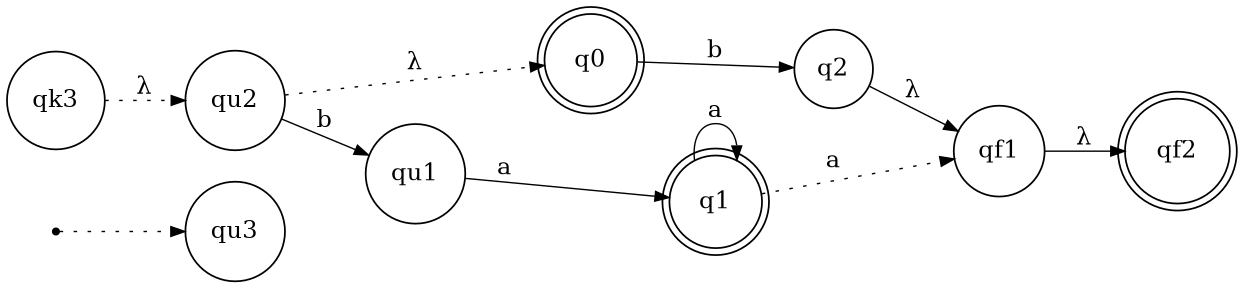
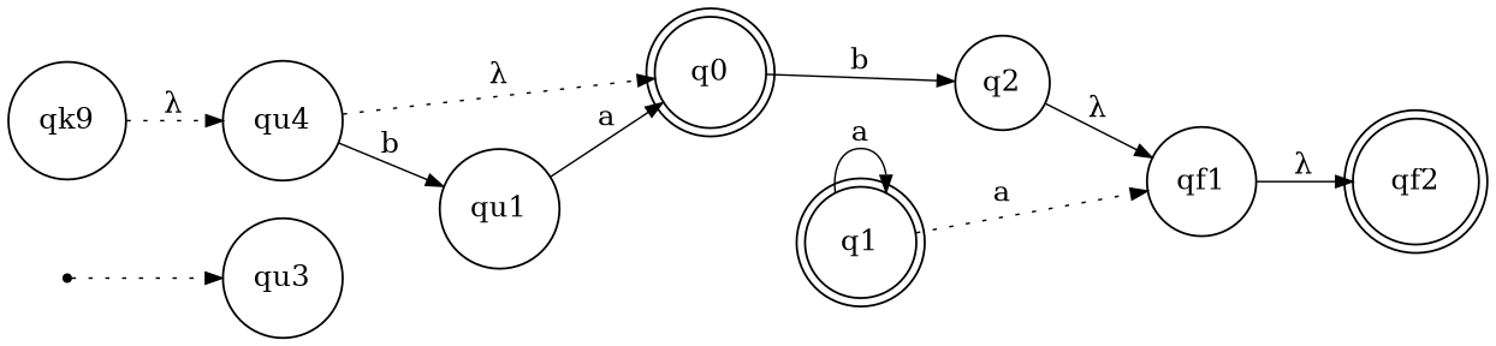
  digraph {
    rankdir=LR
    node [shape=circle]
    edge [arrowsize=0.8 penwidth=0.8 style=dotted]
    inic [shape=point]
    qu3
    q0 [shape=doublecircle]
    q2
    qf1
    qf2 [shape=doublecircle]
    q1 [shape=doublecircle]
    qu1
-   qu2
-   qk3
+   qu2 [label=qu4]
+   qk3 [label=qk9]
    inic -> qu3
    q0 -> q2 [label=b style=bold]
    q2 -> qf1 [label="λ" style=bold]
    qf1 -> qf2 [label="λ" style=bold]
    q1 -> qf1 [label=a]
    q1 -> q1 [label=a style=solid]
-   qu1 -> q1 [label=a style=solid]
+   qu1 -> q0 [label=a style=solid]
    qu2 -> q0 [label="λ"]
    qu2 -> qu1 [label=b style=bold]
    qk3 -> qu2 [label="λ"]
  }
